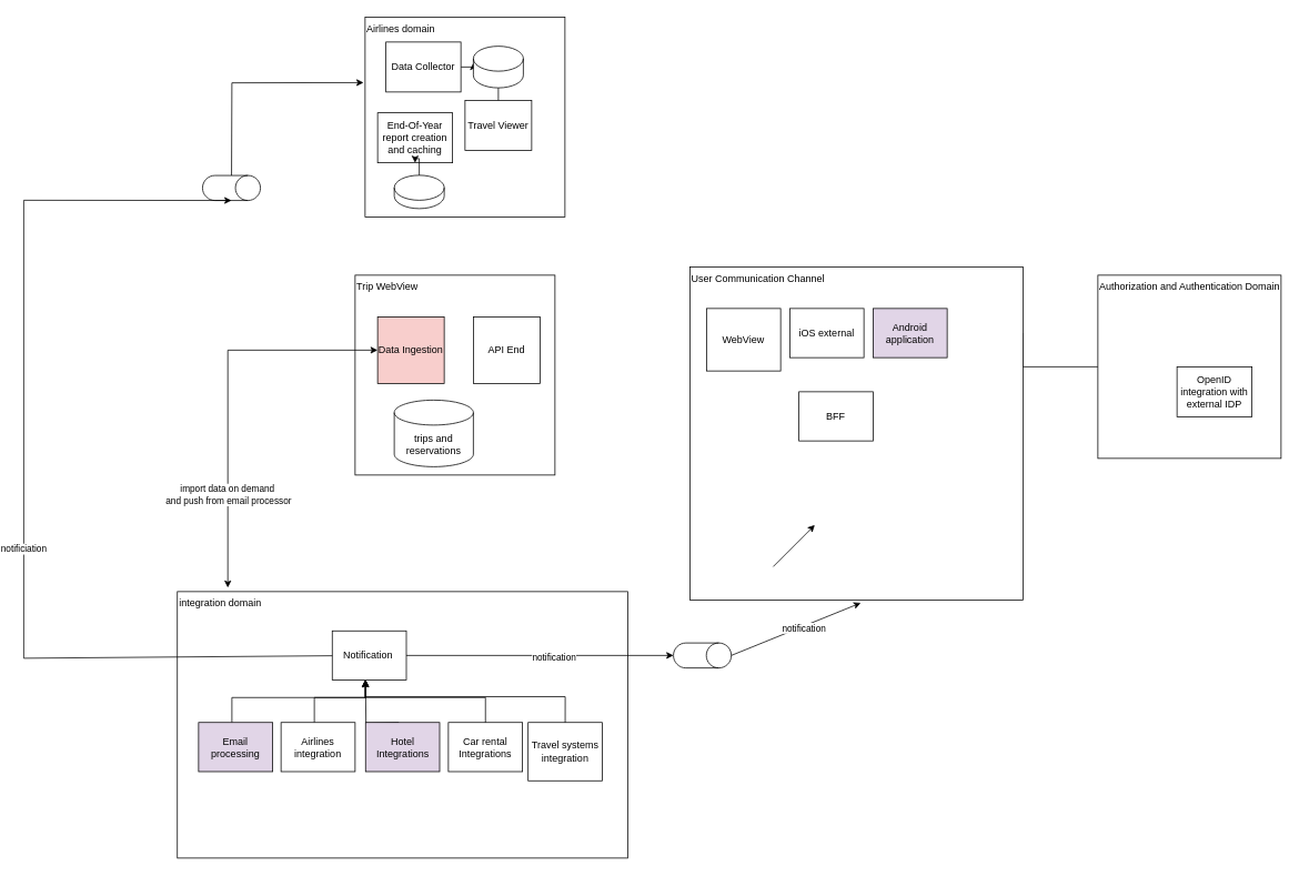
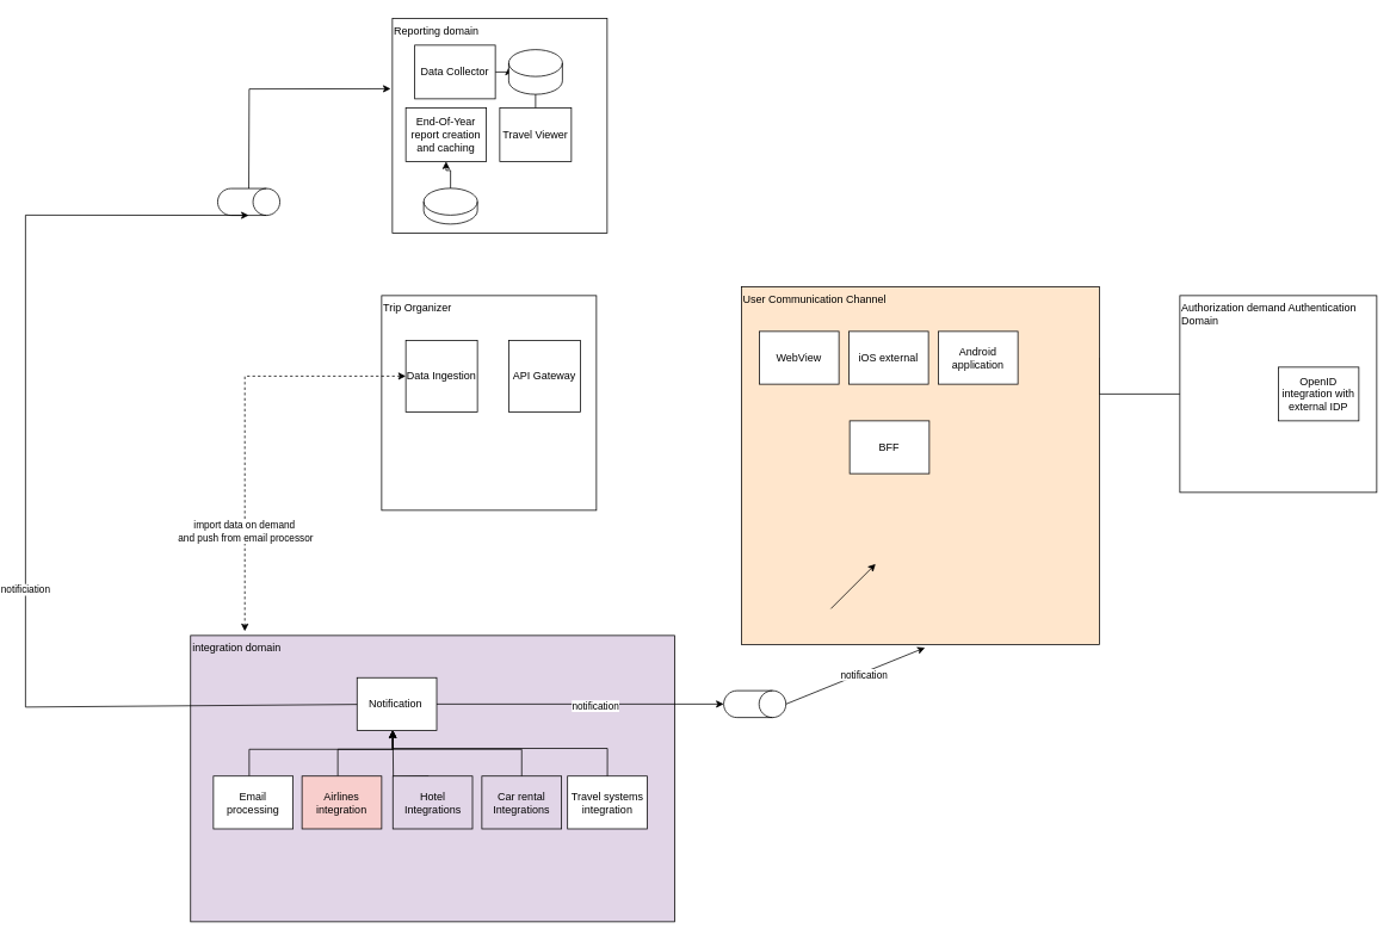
  <mxCell id="0" />
  <mxCell id="1" parent="0" />
  <mxCell id="2" style="edgeStyle=orthogonalEdgeStyle;rounded=0;orthogonalLoop=1;jettySize=auto;html=1;exitX=0;exitY=0.5;exitDx=0;exitDy=0;" edge="1" parent="1" source="3" target="13"><mxGeometry relative="1" as="geometry" /></mxCell>
- <mxCell id="3" value="Authorization and Authentication Domain" style="whiteSpace=wrap;html=1;aspect=fixed;align=left;verticalAlign=top;" vertex="1" parent="1"><mxGeometry x="1310" y="330" width="220" height="220" as="geometry" /></mxCell>
- <mxCell id="4" value="Airlines domain" style="whiteSpace=wrap;html=1;aspect=fixed;align=left;verticalAlign=top;" vertex="1" parent="1"><mxGeometry x="430" y="20" width="240" height="240" as="geometry" /></mxCell>
- <mxCell id="5" value="OpenID integration with external IDP" style="rounded=0;whiteSpace=wrap;html=1;" vertex="1" parent="1"><mxGeometry x="1405" y="440" width="90" height="60" as="geometry" /></mxCell>
+ <mxCell id="3" value="Authorization demand Authentication Domain" style="whiteSpace=wrap;html=1;aspect=fixed;align=left;verticalAlign=top;" vertex="1" parent="1"><mxGeometry x="1310" y="330" width="220" height="220" as="geometry" /></mxCell>
+ <mxCell id="4" value="Reporting domain" style="whiteSpace=wrap;html=1;aspect=fixed;align=left;verticalAlign=top;" vertex="1" parent="1"><mxGeometry x="430" y="20" width="240" height="240" as="geometry" /></mxCell>
+ <mxCell id="5" value="OpenID integration with external IDP" style="rounded=0;whiteSpace=wrap;html=1;" vertex="1" parent="1"><mxGeometry x="1420" y="410" width="90" height="60" as="geometry" /></mxCell>
  <mxCell id="6" style="edgeStyle=orthogonalEdgeStyle;rounded=0;orthogonalLoop=1;jettySize=auto;html=1;exitX=1;exitY=0.5;exitDx=0;exitDy=0;entryX=0;entryY=0;entryDx=0;entryDy=20;entryPerimeter=0;" edge="1" parent="1" source="7" target="28"><mxGeometry relative="1" as="geometry" /></mxCell>
  <mxCell id="7" value="Data Collector" style="rounded=0;whiteSpace=wrap;html=1;" vertex="1" parent="1"><mxGeometry x="455" y="50" width="90" height="60" as="geometry" /></mxCell>
  <mxCell id="8" value="" style="endArrow=classic;html=1;rounded=0;entryX=-0.008;entryY=0.328;entryDx=0;entryDy=0;entryPerimeter=0;" edge="1" parent="1" source="18" target="4"><mxGeometry width="50" height="50" relative="1" as="geometry"><mxPoint x="270" y="390" as="sourcePoint" /><mxPoint x="320" y="340" as="targetPoint" /><Array as="points"><mxPoint x="270" y="99" /></Array></mxGeometry></mxCell>
- <mxCell id="9" value="Trip WebView" style="whiteSpace=wrap;html=1;aspect=fixed;align=left;verticalAlign=top;" vertex="1" parent="1"><mxGeometry x="418" y="330" width="240" height="240" as="geometry" /></mxCell>
- <mxCell id="10" value="User Communication Channel" style="whiteSpace=wrap;html=1;aspect=fixed;align=left;verticalAlign=top;" vertex="1" parent="1"><mxGeometry x="820" y="320" width="400" height="400" as="geometry" /></mxCell>
- <mxCell id="11" value="WebView" style="rounded=0;whiteSpace=wrap;html=1;" vertex="1" parent="1"><mxGeometry x="840" y="370" width="89" height="75" as="geometry" /></mxCell>
+ <mxCell id="9" value="Trip Organizer" style="whiteSpace=wrap;html=1;aspect=fixed;align=left;verticalAlign=top;" vertex="1" parent="1"><mxGeometry x="418" y="330" width="240" height="240" as="geometry" /></mxCell>
+ <mxCell id="10" value="User Communication Channel" style="whiteSpace=wrap;html=1;aspect=fixed;align=left;verticalAlign=top;fillColor=#ffe6cc;" vertex="1" parent="1"><mxGeometry x="820" y="320" width="400" height="400" as="geometry" /></mxCell>
+ <mxCell id="11" value="WebView" style="rounded=0;whiteSpace=wrap;html=1;" vertex="1" parent="1"><mxGeometry x="840" y="370" width="89" height="59" as="geometry" /></mxCell>
  <mxCell id="12" value="iOS external" style="rounded=0;whiteSpace=wrap;html=1;" vertex="1" parent="1"><mxGeometry x="940" y="370" width="89" height="59" as="geometry" /></mxCell>
- <mxCell id="13" value="Android application" style="rounded=0;whiteSpace=wrap;html=1;fillColor=#e1d5e7;" vertex="1" parent="1"><mxGeometry x="1040" y="370" width="89" height="59" as="geometry" /></mxCell>
- <mxCell id="14" value="BFF" style="rounded=0;whiteSpace=wrap;html=1;" vertex="1" parent="1"><mxGeometry x="951" y="470" width="89" height="59" as="geometry" /></mxCell>
+ <mxCell id="13" value="Android application" style="rounded=0;whiteSpace=wrap;html=1;" vertex="1" parent="1"><mxGeometry x="1040" y="370" width="89" height="59" as="geometry" /></mxCell>
+ <mxCell id="14" value="BFF" style="rounded=0;whiteSpace=wrap;html=1;" vertex="1" parent="1"><mxGeometry x="941" y="470" width="89" height="59" as="geometry" /></mxCell>
  <mxCell id="15" value="" style="shape=cylinder3;whiteSpace=wrap;html=1;boundedLbl=1;backgroundOutline=1;size=15;rotation=90;" vertex="1" parent="1"><mxGeometry x="820" y="751.91" width="30" height="69.5" as="geometry" /></mxCell>
  <mxCell id="16" value="" style="endArrow=classic;html=1;rounded=0;exitX=0.5;exitY=0;exitDx=0;exitDy=0;exitPerimeter=0;entryX=0.513;entryY=1.009;entryDx=0;entryDy=0;entryPerimeter=0;" edge="1" parent="1" source="15" target="10"><mxGeometry width="50" height="50" relative="1" as="geometry"><mxPoint x="690" y="439" as="sourcePoint" /><mxPoint x="986" y="439" as="targetPoint" /><Array as="points" /></mxGeometry></mxCell>
  <mxCell id="17" value="notification" style="edgeLabel;html=1;align=center;verticalAlign=middle;resizable=0;points=[];" vertex="1" connectable="0" parent="16"><mxGeometry x="0.105" y="-2" relative="1" as="geometry"><mxPoint as="offset" /></mxGeometry></mxCell>
  <mxCell id="18" value="" style="shape=cylinder3;whiteSpace=wrap;html=1;boundedLbl=1;backgroundOutline=1;size=15;rotation=90;" vertex="1" parent="1"><mxGeometry x="254.5" y="190.5" width="30" height="69.5" as="geometry" /></mxCell>
- <mxCell id="19" value="trips and reservations" style="shape=cylinder3;whiteSpace=wrap;html=1;boundedLbl=1;backgroundOutline=1;size=15;" vertex="1" parent="1"><mxGeometry x="465" y="480" width="95" height="80" as="geometry" /></mxCell>
- <mxCell id="20" value="API End" style="whiteSpace=wrap;html=1;aspect=fixed;" vertex="1" parent="1"><mxGeometry x="560" y="380" width="80" height="80" as="geometry" /></mxCell>
- <mxCell id="21" style="edgeStyle=orthogonalEdgeStyle;rounded=0;orthogonalLoop=1;jettySize=auto;html=1;exitX=0;exitY=0.5;exitDx=0;exitDy=0;entryX=0.112;entryY=-0.015;entryDx=0;entryDy=0;startArrow=classic;startFill=1;entryPerimeter=0;" edge="1" parent="1" source="23" target="27"><mxGeometry relative="1" as="geometry"><mxPoint x="268.21" y="687.16" as="targetPoint" /></mxGeometry></mxCell>
+ <mxCell id="20" value="API Gateway" style="whiteSpace=wrap;html=1;aspect=fixed;" vertex="1" parent="1"><mxGeometry x="560" y="380" width="80" height="80" as="geometry" /></mxCell>
+ <mxCell id="21" style="edgeStyle=orthogonalEdgeStyle;rounded=0;orthogonalLoop=1;jettySize=auto;html=1;exitX=0;exitY=0.5;exitDx=0;exitDy=0;entryX=0.112;entryY=-0.015;entryDx=0;entryDy=0;startArrow=classic;startFill=1;entryPerimeter=0;dashed=1;" edge="1" parent="1" source="23" target="27"><mxGeometry relative="1" as="geometry"><mxPoint x="268.21" y="687.16" as="targetPoint" /></mxGeometry></mxCell>
  <mxCell id="22" value="import data on demand&amp;nbsp;&lt;br&gt;and push from email processor" style="edgeLabel;html=1;align=center;verticalAlign=middle;resizable=0;points=[];" vertex="1" connectable="0" parent="21"><mxGeometry x="0.517" relative="1" as="geometry"><mxPoint as="offset" /></mxGeometry></mxCell>
- <mxCell id="23" value="Data Ingestion" style="whiteSpace=wrap;html=1;aspect=fixed;fillColor=#f8cecc;" vertex="1" parent="1"><mxGeometry x="445" y="380" width="80" height="80" as="geometry" /></mxCell>
- <mxCell id="24" value="End-Of-Year report creation and caching" style="rounded=0;whiteSpace=wrap;html=1;" vertex="1" parent="1"><mxGeometry x="445" y="135" width="90" height="60" as="geometry" /></mxCell>
+ <mxCell id="23" value="Data Ingestion" style="whiteSpace=wrap;html=1;aspect=fixed;" vertex="1" parent="1"><mxGeometry x="445" y="380" width="80" height="80" as="geometry" /></mxCell>
+ <mxCell id="24" value="End-Of-Year report creation and caching" style="rounded=0;whiteSpace=wrap;html=1;" vertex="1" parent="1"><mxGeometry x="445" y="120" width="90" height="60" as="geometry" /></mxCell>
  <mxCell id="25" style="edgeStyle=orthogonalEdgeStyle;rounded=0;orthogonalLoop=1;jettySize=auto;html=1;exitX=0.5;exitY=0;exitDx=0;exitDy=0;exitPerimeter=0;" edge="1" parent="1" source="26" target="24"><mxGeometry relative="1" as="geometry" /></mxCell>
  <mxCell id="26" value="" style="shape=cylinder3;whiteSpace=wrap;html=1;boundedLbl=1;backgroundOutline=1;size=15;" vertex="1" parent="1"><mxGeometry x="465" y="210" width="60" height="40" as="geometry" /></mxCell>
- <mxCell id="27" value="integration domain" style="rounded=0;whiteSpace=wrap;html=1;align=left;verticalAlign=top;" vertex="1" parent="1"><mxGeometry x="204.5" y="710" width="541" height="320" as="geometry" /></mxCell>
+ <mxCell id="27" value="integration domain" style="rounded=0;whiteSpace=wrap;html=1;align=left;verticalAlign=top;fillColor=#e1d5e7;" vertex="1" parent="1"><mxGeometry x="204.5" y="710" width="541" height="320" as="geometry" /></mxCell>
  <mxCell id="28" value="" style="shape=cylinder3;whiteSpace=wrap;html=1;boundedLbl=1;backgroundOutline=1;size=15;" vertex="1" parent="1"><mxGeometry x="560" y="55" width="60" height="50" as="geometry" /></mxCell>
  <mxCell id="29" value="Travel Viewer" style="rounded=0;whiteSpace=wrap;html=1;" vertex="1" parent="1"><mxGeometry x="550" y="120" width="80" height="60" as="geometry" /></mxCell>
  <mxCell id="30" value="" style="endArrow=none;html=1;rounded=0;exitX=0.5;exitY=1;exitDx=0;exitDy=0;exitPerimeter=0;entryX=0.5;entryY=0;entryDx=0;entryDy=0;" edge="1" parent="1" source="28" target="29"><mxGeometry width="50" height="50" relative="1" as="geometry"><mxPoint x="740" y="105" as="sourcePoint" /><mxPoint x="790" y="55" as="targetPoint" /></mxGeometry></mxCell>
  <mxCell id="31" value="Notification&amp;nbsp;" style="rounded=0;whiteSpace=wrap;html=1;" vertex="1" parent="1"><mxGeometry x="390.5" y="757.16" width="89" height="59" as="geometry" /></mxCell>
  <mxCell id="32" style="edgeStyle=orthogonalEdgeStyle;rounded=0;orthogonalLoop=1;jettySize=auto;html=1;exitX=0.5;exitY=0;exitDx=0;exitDy=0;entryX=0.5;entryY=1;entryDx=0;entryDy=0;" edge="1" parent="1"><mxGeometry relative="1" as="geometry"><mxPoint x="270" y="867.16" as="sourcePoint" /><mxPoint x="430.5" y="816.16" as="targetPoint" /><Array as="points"><mxPoint x="270" y="837.16" /><mxPoint x="431" y="837.16" /></Array></mxGeometry></mxCell>
- <mxCell id="33" value="Email processing" style="rounded=0;whiteSpace=wrap;html=1;fillColor=#e1d5e7;" vertex="1" parent="1"><mxGeometry x="230" y="867.16" width="89" height="59" as="geometry" /></mxCell>
+ <mxCell id="33" value="Email processing" style="rounded=0;whiteSpace=wrap;html=1;" vertex="1" parent="1"><mxGeometry x="230" y="867.16" width="89" height="59" as="geometry" /></mxCell>
  <mxCell id="34" style="edgeStyle=orthogonalEdgeStyle;rounded=0;orthogonalLoop=1;jettySize=auto;html=1;entryX=0.5;entryY=1;entryDx=0;entryDy=0;" edge="1" parent="1"><mxGeometry relative="1" as="geometry"><mxPoint x="430.5" y="816.16" as="targetPoint" /><mxPoint x="470.5" y="867.16" as="sourcePoint" /><Array as="points" /></mxGeometry></mxCell>
  <mxCell id="35" style="edgeStyle=orthogonalEdgeStyle;rounded=0;orthogonalLoop=1;jettySize=auto;html=1;exitX=0.5;exitY=0;exitDx=0;exitDy=0;entryX=0.5;entryY=1;entryDx=0;entryDy=0;" edge="1" parent="1"><mxGeometry relative="1" as="geometry"><mxPoint x="369" y="867.16" as="sourcePoint" /><mxPoint x="430.5" y="816.16" as="targetPoint" /><Array as="points"><mxPoint x="369" y="837.16" /><mxPoint x="431" y="837.16" /></Array></mxGeometry></mxCell>
- <mxCell id="36" value="Travel systems integration" style="rounded=0;whiteSpace=wrap;html=1;" vertex="1" parent="1"><mxGeometry x="625.75" y="867.16" width="89" height="70" as="geometry" /></mxCell>
- <mxCell id="37" value="Airlines integration" style="rounded=0;whiteSpace=wrap;html=1;" vertex="1" parent="1"><mxGeometry x="329" y="867.16" width="89" height="59" as="geometry" /></mxCell>
+ <mxCell id="36" value="Travel systems integration" style="rounded=0;whiteSpace=wrap;html=1;" vertex="1" parent="1"><mxGeometry x="625.75" y="867.16" width="89" height="59" as="geometry" /></mxCell>
+ <mxCell id="37" value="Airlines integration" style="rounded=0;whiteSpace=wrap;html=1;fillColor=#f8cecc;" vertex="1" parent="1"><mxGeometry x="329" y="867.16" width="89" height="59" as="geometry" /></mxCell>
  <mxCell id="38" value="" style="edgeStyle=orthogonalEdgeStyle;rounded=0;orthogonalLoop=1;jettySize=auto;html=1;exitX=0.5;exitY=0;exitDx=0;exitDy=0;" edge="1" parent="1" source="36"><mxGeometry relative="1" as="geometry"><mxPoint x="430.5" y="816.16" as="targetPoint" /><mxPoint x="670.75" y="856.16" as="sourcePoint" /><Array as="points"><mxPoint x="670" y="836.16" /><mxPoint x="431" y="836.16" /><mxPoint x="431" y="816.16" /></Array></mxGeometry></mxCell>
- <mxCell id="39" value="Car rental Integrations" style="rounded=0;whiteSpace=wrap;html=1;" vertex="1" parent="1"><mxGeometry x="530" y="867.16" width="89" height="59" as="geometry" /></mxCell>
+ <mxCell id="39" value="Car rental Integrations" style="rounded=0;whiteSpace=wrap;html=1;fillColor=#e1d5e7;" vertex="1" parent="1"><mxGeometry x="530" y="867.16" width="89" height="59" as="geometry" /></mxCell>
  <mxCell id="40" value="" style="edgeStyle=orthogonalEdgeStyle;rounded=0;orthogonalLoop=1;jettySize=auto;html=1;exitX=0.5;exitY=0;exitDx=0;exitDy=0;" edge="1" parent="1" source="39" target="31"><mxGeometry relative="1" as="geometry"><mxPoint x="435" y="816.16" as="targetPoint" /><mxPoint x="490" y="897.16" as="sourcePoint" /><Array as="points"><mxPoint x="575" y="837.16" /><mxPoint x="430" y="837.16" /></Array></mxGeometry></mxCell>
  <mxCell id="41" value="Hotel Integrations" style="rounded=0;whiteSpace=wrap;html=1;fillColor=#e1d5e7;" vertex="1" parent="1"><mxGeometry x="430.5" y="867.16" width="89" height="59" as="geometry" /></mxCell>
  <mxCell id="42" value="" style="endArrow=classic;html=1;rounded=0;exitX=1;exitY=0.5;exitDx=0;exitDy=0;entryX=0.5;entryY=1;entryDx=0;entryDy=0;entryPerimeter=0;" edge="1" parent="1" source="31" target="15"><mxGeometry width="50" height="50" relative="1" as="geometry"><mxPoint x="374" y="787.16" as="sourcePoint" /><mxPoint x="670" y="787.16" as="targetPoint" /><Array as="points" /></mxGeometry></mxCell>
  <mxCell id="43" value="notification" style="edgeLabel;html=1;align=center;verticalAlign=middle;resizable=0;points=[];" vertex="1" connectable="0" parent="42"><mxGeometry x="0.105" y="-2" relative="1" as="geometry"><mxPoint as="offset" /></mxGeometry></mxCell>
  <mxCell id="44" value="" style="endArrow=classic;html=1;rounded=0;entryX=1;entryY=0.5;entryDx=0;entryDy=0;entryPerimeter=0;" edge="1" parent="1" source="31" target="18"><mxGeometry width="50" height="50" relative="1" as="geometry"><mxPoint x="270" y="410" as="sourcePoint" /><mxPoint x="428" y="99" as="targetPoint" /><Array as="points"><mxPoint x="20" y="790" /><mxPoint x="20" y="240" /></Array></mxGeometry></mxCell>
  <mxCell id="45" value="notificiation" style="edgeLabel;html=1;align=center;verticalAlign=middle;resizable=0;points=[];" vertex="1" connectable="0" parent="44"><mxGeometry x="-0.142" y="1" relative="1" as="geometry"><mxPoint as="offset" /></mxGeometry></mxCell>
  <mxCell id="46" value="" style="endArrow=classic;html=1;rounded=0;" edge="1" parent="1"><mxGeometry width="50" height="50" relative="1" as="geometry"><mxPoint x="920" y="680" as="sourcePoint" /><mxPoint x="970" y="630" as="targetPoint" /></mxGeometry></mxCell>
